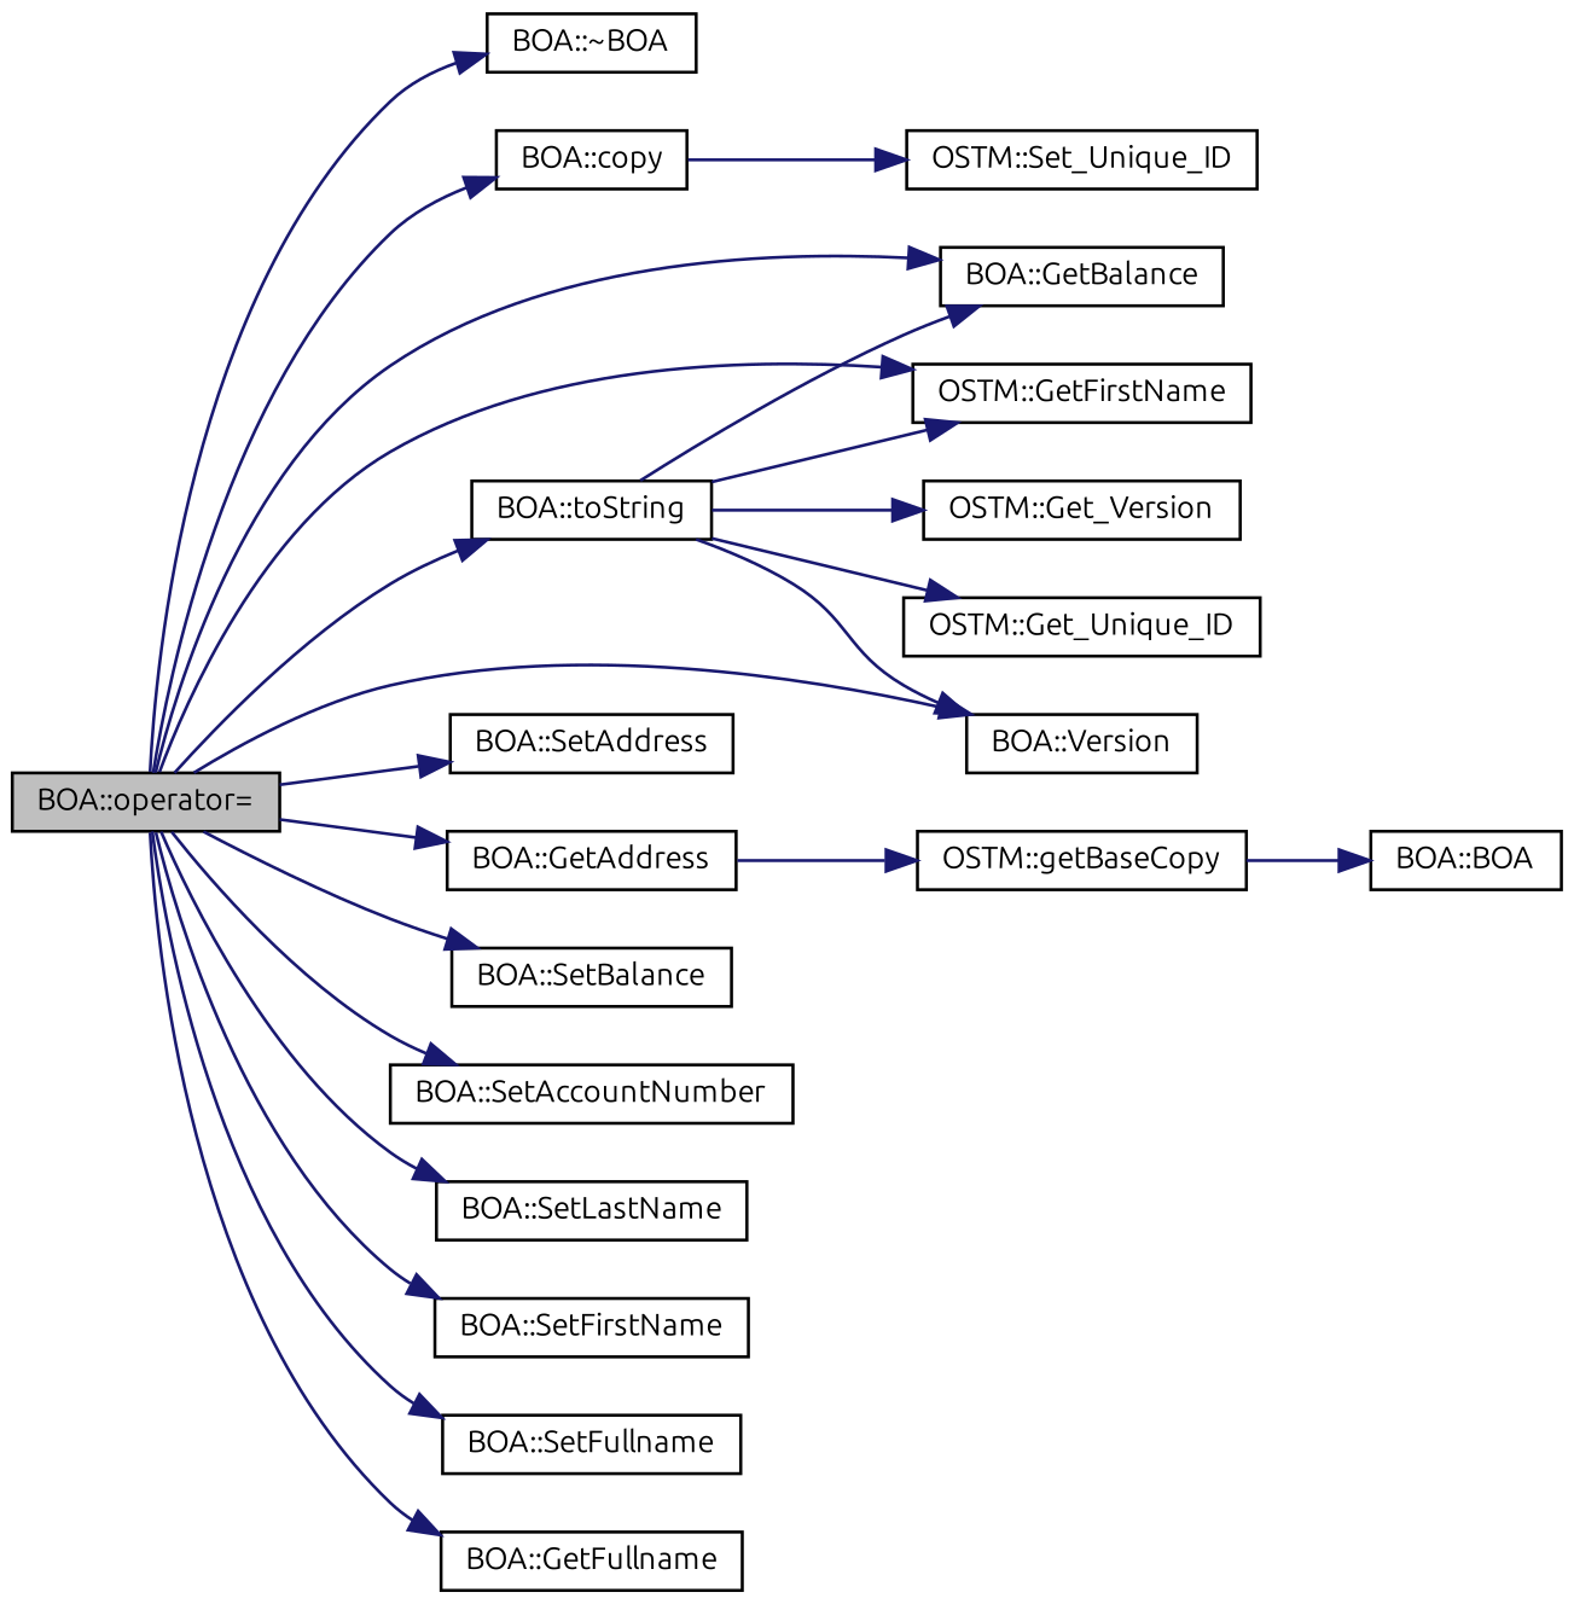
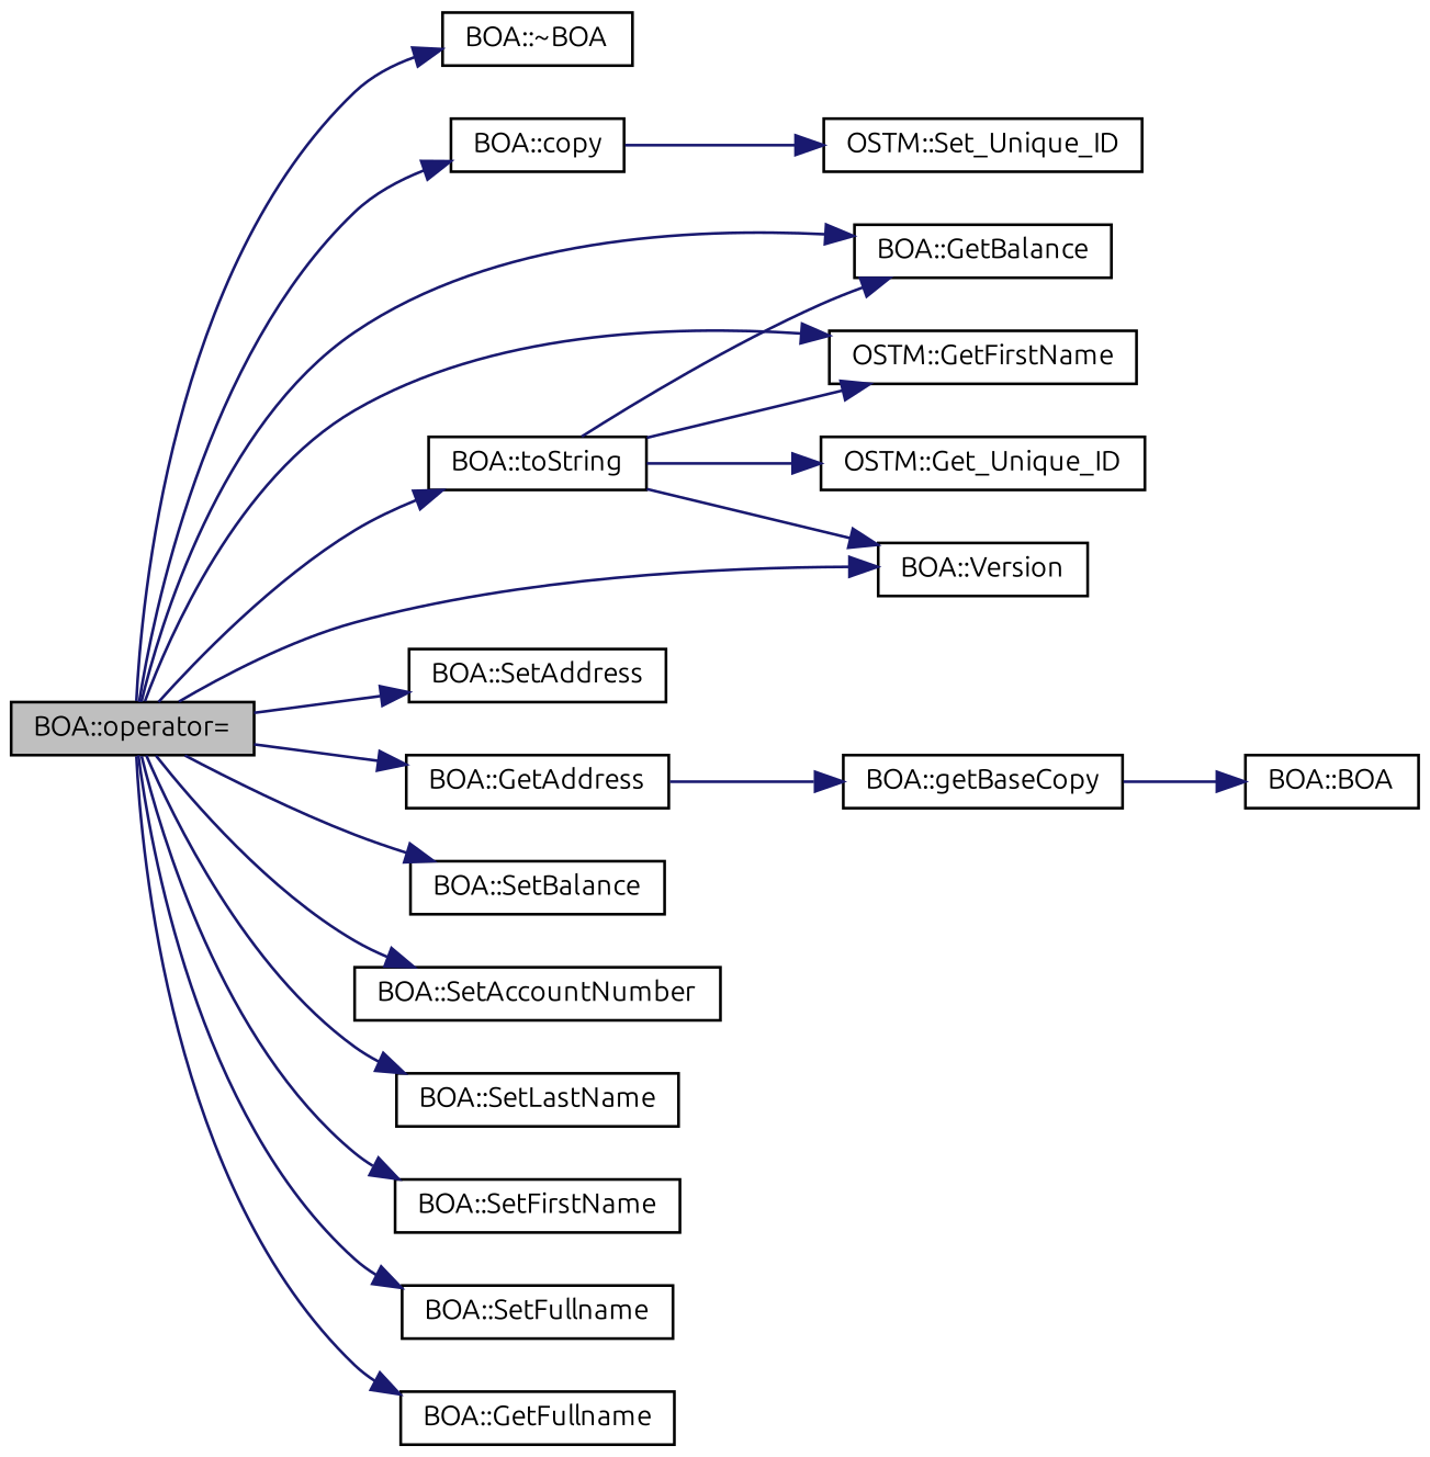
  digraph {
    fontname=Ubuntu
    rankdir=LR
    node [color=black fillcolor=white fontname=Ubuntu fontsize=10 shape=record style=filled]
    edge [color=midnightblue fontname=Ubuntu fontsize=10 labelfontname=Helvetica labelfontsize=10 style=solid]
    n1 [fillcolor=grey75 fontcolor=black height=0.2 label="BOA::operator=" width=0.4]
    n2 [height=0.2 label="BOA::~BOA" width=0.4]
    n3 [height=0.2 label="BOA::copy" width=0.4]
    n4 [height=0.2 label="BOA::toString" width=0.4]
    n5 [height=0.2 label="BOA::GetBalance" width=0.4]
    n6 [height=0.2 label="OSTM::GetFirstName" width=0.4]
    n7 [height=0.2 label="BOA::Version" width=0.4]
    n8 [height=0.2 label="BOA::SetAddress" width=0.4]
    n9 [height=0.2 label="BOA::GetAddress" width=0.4]
    n10 [height=0.2 label="BOA::SetBalance" width=0.4]
    n11 [height=0.2 label="BOA::SetAccountNumber" width=0.4]
    n12 [height=0.2 label="BOA::SetLastName" width=0.4]
    n13 [height=0.2 label="BOA::SetFirstName" width=0.4]
    n14 [height=0.2 label="BOA::SetFullname" width=0.4]
    n15 [height=0.2 label="BOA::GetFullname" width=0.4]
    n16 [height=0.2 label="OSTM::Set_Unique_ID" width=0.4]
-   n17 [height=0.2 label="OSTM::getBaseCopy" width=0.4]
+   n17 [height=0.2 label="BOA::getBaseCopy" width=0.4]
    n18 [height=0.2 label="BOA::BOA" width=0.4]
    n19 [height=0.2 label="OSTM::Get_Unique_ID" width=0.4]
-   n20 [height=0.2 label="OSTM::Get_Version" width=0.4]
    n1 -> n2
    n1 -> n3
    n1 -> n4
    n1 -> n5
    n1 -> n6
    n1 -> n7
    n1 -> n8
    n1 -> n9
    n1 -> n10
    n1 -> n11
    n1 -> n12
    n1 -> n13
    n1 -> n14
    n1 -> n15
    n3 -> n16
    n4 -> n5
    n4 -> n6
    n4 -> n7
    n4 -> n19
-   n4 -> n20
    n9 -> n17
    n17 -> n18
  }
